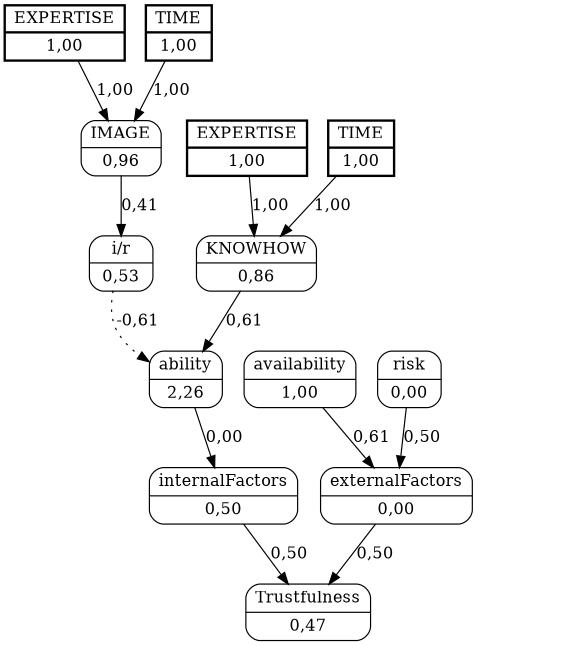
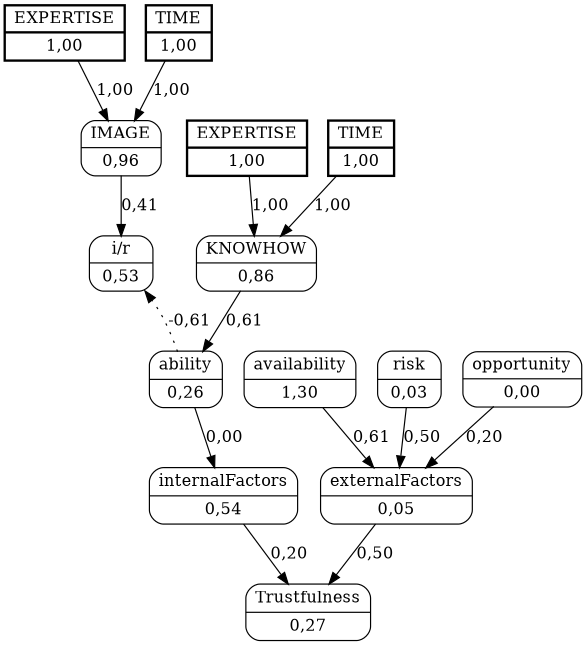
  digraph {
    node [shape=record style=rounded]
    n1 [label="{EXPERTISE | 1,00}" penwidth=2 peripheries=2 style=bold]
    n2 [label="{IMAGE | 0,96}"]
    n3 [label="{i/r | 0,53}"]
    n4 [label="{TIME | 1,00}" penwidth=2 peripheries=2 style=bold]
-   n5 [label="{ability | 2,26}"]
+   n5 [label="{ability | 0,26}"]
    n6 [label="{EXPERTISE | 1,00}" penwidth=2 peripheries=2 style=bold]
    n7 [label="{KNOWHOW | 0,86}"]
    n8 [label="{TIME | 1,00}" penwidth=2 peripheries=2 style=bold]
-   n9 [label="{internalFactors | 0,50}"]
-   n10 [label="{Trustfulness | 0,47}"]
-   n11 [label="{availability | 1,00}"]
-   n12 [label="{externalFactors | 0,00}"]
-   n13 [label="{risk | 0,00}"]
+   n9 [label="{internalFactors | 0,54}"]
+   n10 [label="{Trustfulness | 0,27}"]
+   n11 [label="{availability | 1,30}"]
+   n12 [label="{externalFactors | 0,05}"]
+   n13 [label="{risk | 0,03}"]
+   n14 [label="{opportunity | 0,00}"]
    n1 -> n2 [label="1,00"]
    n2 -> n3 [label="0,41"]
-   n3 -> n5 [label="-0,61" style=dotted]
+   n5 -> n3 [label="-0,61" style=dotted]
    n4 -> n2 [label="1,00"]
    n5 -> n9 [label="0,00"]
    n6 -> n7 [label="1,00"]
    n7 -> n5 [label="0,61"]
    n8 -> n7 [label="1,00"]
-   n9 -> n10 [label="0,50"]
+   n9 -> n10 [label="0,20"]
    n11 -> n12 [label="0,61"]
    n12 -> n10 [label="0,50"]
    n13 -> n12 [label="0,50"]
+   n14 -> n12 [label="0,20"]
  }
